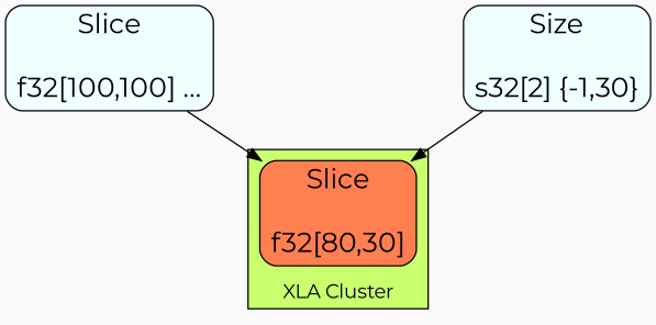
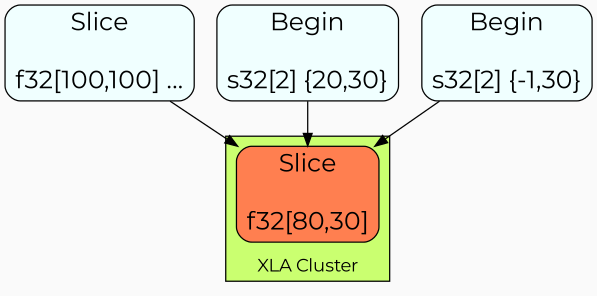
  digraph {
    bgcolor=gray98
    compound=true
    fontname=Montserrat
    node [fillcolor=azure fontname=Montserrat fontsize=20 shape=box style="filled,rounded"]
    edge [fontname=Montserrat]
    n1 [fillcolor=coral label="Slice\n\nf32[80,30]"]
    n2 [label="Slice\n\nf32[100,100] ..."]
-   n4 [label="Size\n\ns32[2] {-1,30}"]
+   n3 [label="Begin\n\ns32[2] {20,30}"]
+   n4 [label="Begin\n\ns32[2] {-1,30}"]
    subgraph cluster_1 {
      fillcolor=darkolivegreen1
      label="XLA Cluster"
      labelloc=b
      style=filled
      n1
    }
    n2 -> n1
+   n3 -> n1
    n4 -> n1
  }
